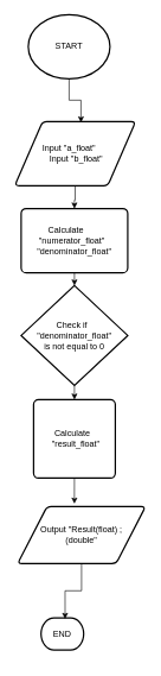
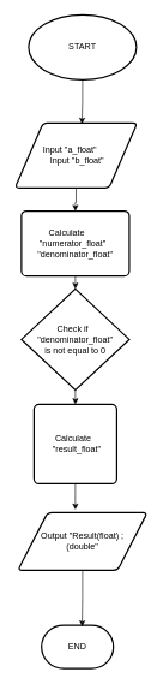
  <mxCell id="0" />
  <mxCell id="1" parent="0" />
- <mxCell id="2" value="START" style="strokeWidth=2;html=1;shape=mxgraph.flowchart.start_1;whiteSpace=wrap;" vertex="1" parent="1"><mxGeometry x="39" y="20" width="115" height="90" as="geometry" /></mxCell>
- <mxCell id="3" value="END" style="strokeWidth=2;html=1;shape=mxgraph.flowchart.terminator;whiteSpace=wrap;" vertex="1" parent="1"><mxGeometry x="57" y="866" width="60" height="45" as="geometry" /></mxCell>
+ <mxCell id="2" value="START" style="strokeWidth=2;html=1;shape=mxgraph.flowchart.start_1;whiteSpace=wrap;" vertex="1" parent="1"><mxGeometry x="39" y="20" width="150" height="90" as="geometry" /></mxCell>
+ <mxCell id="3" value="END" style="strokeWidth=2;html=1;shape=mxgraph.flowchart.terminator;whiteSpace=wrap;" vertex="1" parent="1"><mxGeometry x="57" y="866" width="100" height="60" as="geometry" /></mxCell>
  <mxCell id="4" value="" style="edgeStyle=orthogonalEdgeStyle;rounded=0;orthogonalLoop=1;jettySize=auto;html=1;" edge="1" parent="1" source="5" target="8"><mxGeometry relative="1" as="geometry" /></mxCell>
  <mxCell id="5" value="&lt;div&gt;Input &quot;a_float&quot;&amp;nbsp; &amp;nbsp; &amp;nbsp;&lt;/div&gt;&lt;div&gt;&amp;nbsp;Input &quot;b_float&quot;&lt;/div&gt;" style="shape=parallelogram;html=1;strokeWidth=2;perimeter=parallelogramPerimeter;whiteSpace=wrap;rounded=1;arcSize=12;size=0.23;" vertex="1" parent="1"><mxGeometry x="20" y="170" width="170" height="90" as="geometry" /></mxCell>
  <mxCell id="6" value="Output &quot;Result(float) ; &lt;br&gt;(double&quot;" style="shape=parallelogram;html=1;strokeWidth=2;perimeter=parallelogramPerimeter;whiteSpace=wrap;rounded=1;arcSize=12;size=0.23;" vertex="1" parent="1"><mxGeometry x="24" y="710" width="180" height="80" as="geometry" /></mxCell>
  <mxCell id="7" style="edgeStyle=orthogonalEdgeStyle;rounded=0;orthogonalLoop=1;jettySize=auto;html=1;exitX=0.5;exitY=1;exitDx=0;exitDy=0;entryX=0.564;entryY=0.033;entryDx=0;entryDy=0;entryPerimeter=0;" edge="1" parent="1" source="6" target="3"><mxGeometry relative="1" as="geometry" /></mxCell>
  <mxCell id="8" value="Calculate&amp;nbsp; &amp;nbsp; &amp;nbsp; &amp;nbsp;&lt;br style=&quot;border-color: var(--border-color);&quot;&gt;&amp;nbsp;&quot;numerator_float&quot;&amp;nbsp; &amp;nbsp;&lt;br style=&quot;border-color: var(--border-color);&quot;&gt;&quot;denominator_float&quot;" style="rounded=1;whiteSpace=wrap;html=1;absoluteArcSize=1;arcSize=14;strokeWidth=2;" vertex="1" parent="1"><mxGeometry x="29" y="292" width="150" height="90" as="geometry" /></mxCell>
  <mxCell id="9" style="edgeStyle=orthogonalEdgeStyle;rounded=0;orthogonalLoop=1;jettySize=auto;html=1;entryX=0.548;entryY=0.015;entryDx=0;entryDy=0;entryPerimeter=0;" edge="1" parent="1" source="2" target="5"><mxGeometry relative="1" as="geometry" /></mxCell>
  <mxCell id="10" style="edgeStyle=orthogonalEdgeStyle;rounded=0;orthogonalLoop=1;jettySize=auto;html=1;exitX=0.5;exitY=1;exitDx=0;exitDy=0;exitPerimeter=0;entryX=0.5;entryY=0;entryDx=0;entryDy=0;" edge="1" parent="1" source="11" target="13"><mxGeometry relative="1" as="geometry" /></mxCell>
  <mxCell id="11" value="&lt;div&gt;Check if&amp;nbsp;&amp;nbsp;&lt;/div&gt;&lt;div&gt;&amp;nbsp;&quot;denominator_float&quot;&amp;nbsp;&lt;/div&gt;&lt;div&gt;&amp;nbsp;is not equal to 0&amp;nbsp;&lt;/div&gt;" style="strokeWidth=2;html=1;shape=mxgraph.flowchart.decision;whiteSpace=wrap;" vertex="1" parent="1"><mxGeometry x="29" y="400" width="150" height="140" as="geometry" /></mxCell>
  <mxCell id="12" style="edgeStyle=orthogonalEdgeStyle;rounded=0;orthogonalLoop=1;jettySize=auto;html=1;exitX=0.5;exitY=1;exitDx=0;exitDy=0;entryX=0.5;entryY=0;entryDx=0;entryDy=0;entryPerimeter=0;" edge="1" parent="1" source="8" target="11"><mxGeometry relative="1" as="geometry" /></mxCell>
  <mxCell id="13" value="Calculate&amp;nbsp;&amp;nbsp;&lt;br&gt;&amp;nbsp;&quot;result_float&quot;" style="rounded=1;whiteSpace=wrap;html=1;absoluteArcSize=1;arcSize=14;strokeWidth=2;" vertex="1" parent="1"><mxGeometry x="46.5" y="560" width="115" height="110" as="geometry" /></mxCell>
  <mxCell id="14" style="edgeStyle=orthogonalEdgeStyle;rounded=0;orthogonalLoop=1;jettySize=auto;html=1;exitX=0.5;exitY=1;exitDx=0;exitDy=0;entryX=0.444;entryY=-0.051;entryDx=0;entryDy=0;entryPerimeter=0;" edge="1" parent="1" source="13" target="6"><mxGeometry relative="1" as="geometry" /></mxCell>
